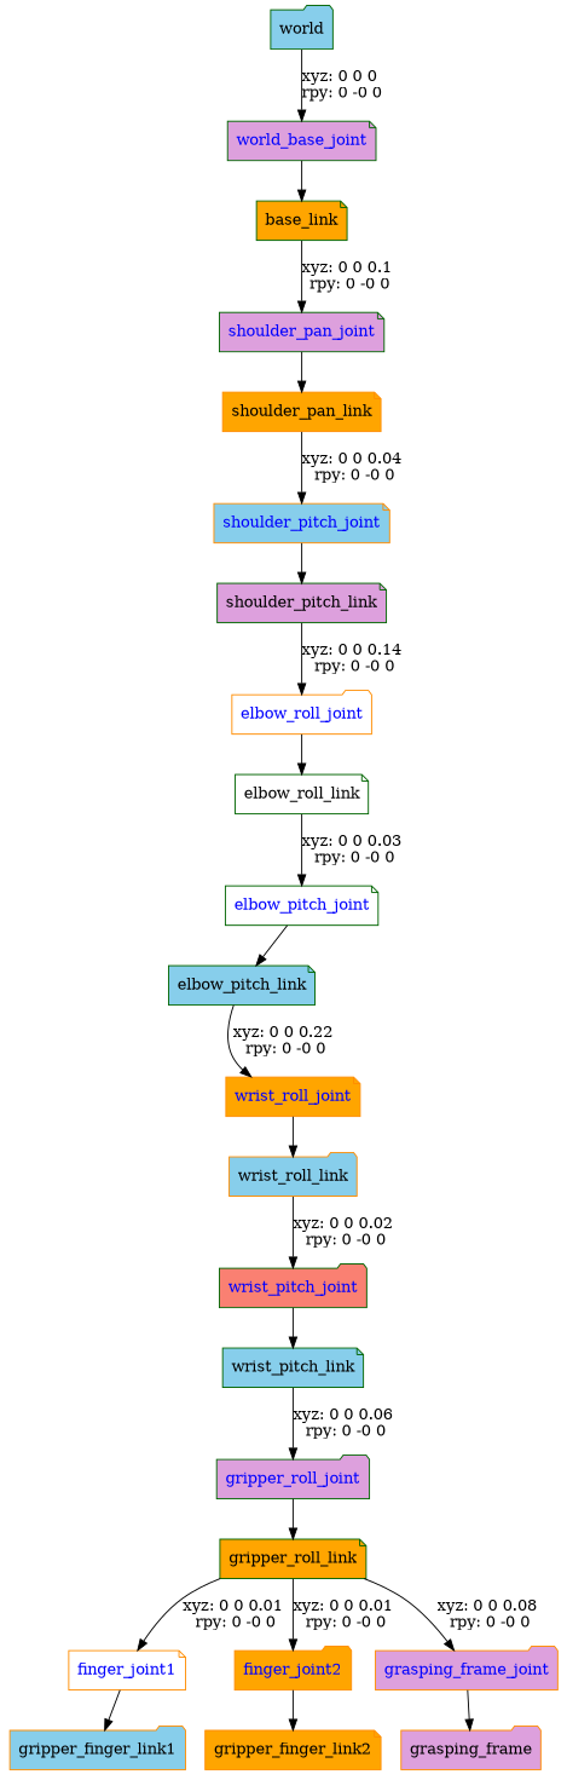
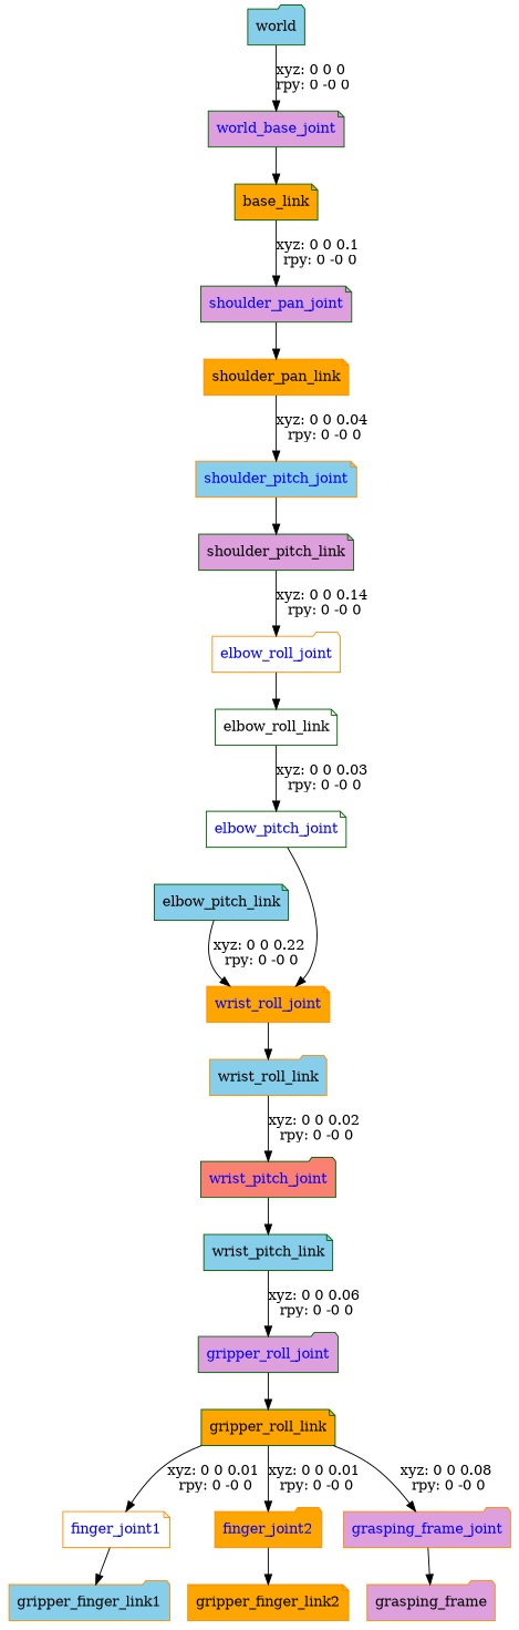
  digraph {
    node [color=darkgreen fillcolor=skyblue shape=note style=filled]
    n1 [label=world shape=folder]
    world_base_joint [fillcolor=plum fontcolor=blue]
    n3 [fillcolor=orange label=base_link]
    shoulder_pan_joint [fillcolor=plum fontcolor=blue]
    n5 [color=darkorange fillcolor=orange label=shoulder_pan_link]
    shoulder_pitch_joint [color=darkorange fontcolor=blue]
    n7 [fillcolor=plum label=shoulder_pitch_link]
    elbow_roll_joint [color=darkorange fillcolor=white fontcolor=blue shape=folder]
    n9 [fillcolor=white label=elbow_roll_link]
    elbow_pitch_joint [fillcolor=white fontcolor=blue]
    n11 [label=elbow_pitch_link]
    wrist_roll_joint [color=darkorange fillcolor=orange fontcolor=blue]
    n13 [color=darkorange label=wrist_roll_link shape=folder]
    wrist_pitch_joint [fillcolor=salmon fontcolor=blue shape=folder]
    n15 [label=wrist_pitch_link]
    gripper_roll_joint [fillcolor=plum fontcolor=blue shape=folder]
    n17 [fillcolor=orange label=gripper_roll_link]
    finger_joint1 [color=darkorange fillcolor=white fontcolor=blue]
    finger_joint2 [color=darkorange fillcolor=orange fontcolor=blue shape=folder]
    grasping_frame_joint [color=darkorange fillcolor=plum fontcolor=blue shape=folder]
    n21 [color=darkorange label=gripper_finger_link1 shape=folder]
    n22 [color=darkorange fillcolor=orange label=gripper_finger_link2]
    n23 [color=darkorange fillcolor=plum label=grasping_frame shape=folder]
    n1 -> world_base_joint [label="xyz: 0 0 0 \nrpy: 0 -0 0"]
    world_base_joint -> n3
    n3 -> shoulder_pan_joint [label="xyz: 0 0 0.1 \nrpy: 0 -0 0"]
    shoulder_pan_joint -> n5
    n5 -> shoulder_pitch_joint [label="xyz: 0 0 0.04 \nrpy: 0 -0 0"]
    shoulder_pitch_joint -> n7
    n7 -> elbow_roll_joint [label="xyz: 0 0 0.14 \nrpy: 0 -0 0"]
    elbow_roll_joint -> n9
    n9 -> elbow_pitch_joint [label="xyz: 0 0 0.03 \nrpy: 0 -0 0"]
-   elbow_pitch_joint -> n11
+   elbow_pitch_joint -> wrist_roll_joint
    n11 -> wrist_roll_joint [label="xyz: 0 0 0.22 \nrpy: 0 -0 0"]
    wrist_roll_joint -> n13
    n13 -> wrist_pitch_joint [label="xyz: 0 0 0.02 \nrpy: 0 -0 0"]
    wrist_pitch_joint -> n15
    n15 -> gripper_roll_joint [label="xyz: 0 0 0.06 \nrpy: 0 -0 0"]
    gripper_roll_joint -> n17
    n17 -> finger_joint1 [label="xyz: 0 0 0.01 \nrpy: 0 -0 0"]
    n17 -> finger_joint2 [label="xyz: 0 0 0.01 \nrpy: 0 -0 0"]
    n17 -> grasping_frame_joint [label="xyz: 0 0 0.08 \nrpy: 0 -0 0"]
    finger_joint1 -> n21
    finger_joint2 -> n22
    grasping_frame_joint -> n23
  }
